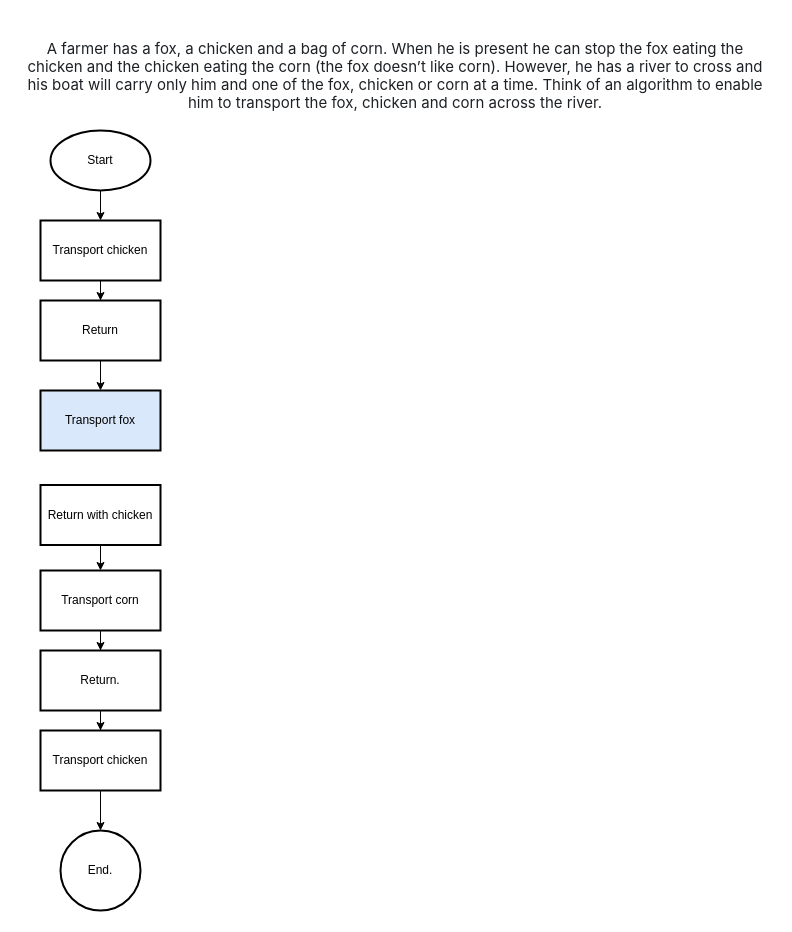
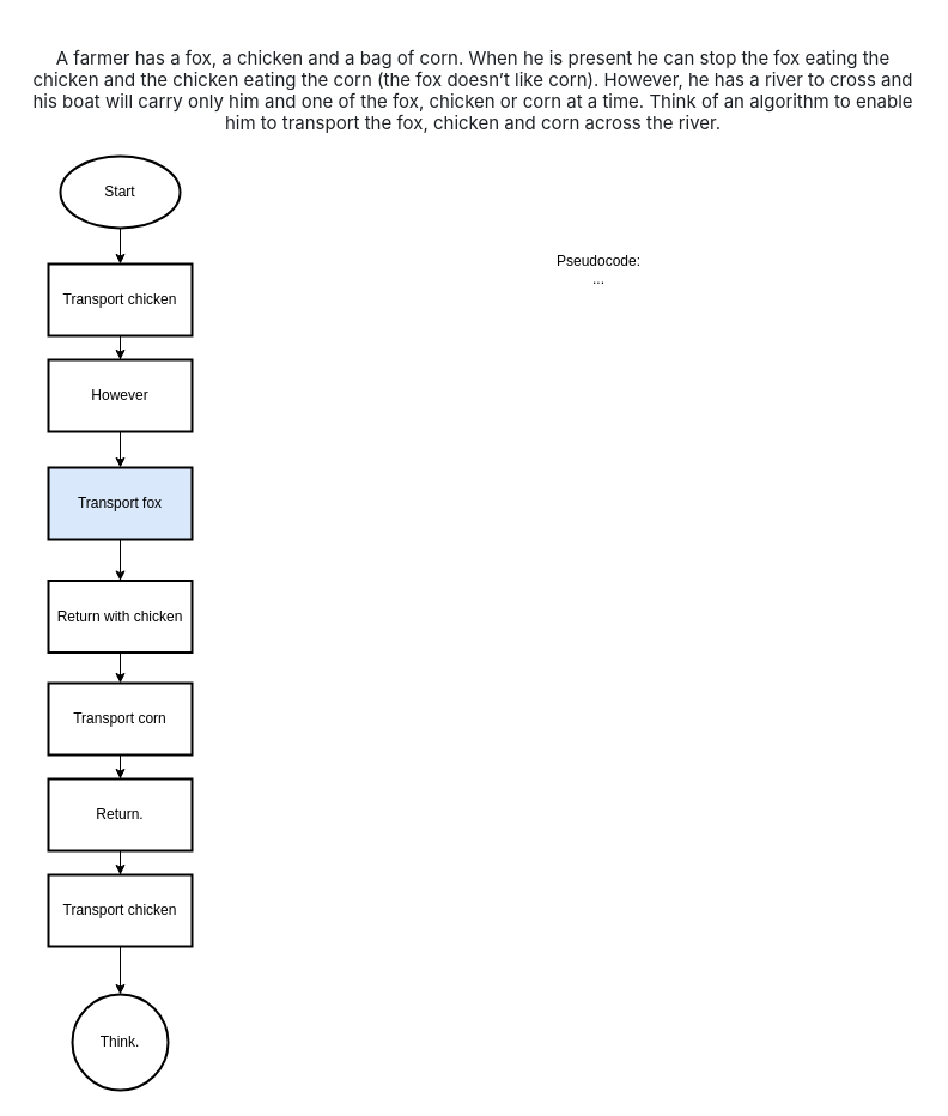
  <mxCell id="0" />
  <mxCell id="1" parent="0" />
  <mxCell id="2" value="&lt;span style=&quot;color: rgb(29, 33, 37); font-family: -apple-system, BlinkMacSystemFont, &amp;quot;Segoe UI&amp;quot;, Roboto, &amp;quot;Helvetica Neue&amp;quot;, Arial, &amp;quot;Noto Sans&amp;quot;, &amp;quot;Liberation Sans&amp;quot;, sans-serif, &amp;quot;Apple Color Emoji&amp;quot;, &amp;quot;Segoe UI Emoji&amp;quot;, &amp;quot;Segoe UI Symbol&amp;quot;, &amp;quot;Noto Color Emoji&amp;quot;; font-size: 15px; text-align: left; background-color: rgb(255, 255, 255);&quot;&gt;A farmer has a fox, a chicken and a bag of corn. When he is present he can stop the fox eating the chicken and the chicken eating the corn (the fox doesn’t like corn). However, he has a river to cross and his boat will carry only him and one of the fox, chicken or corn at a time. Think of an algorithm to enable him to transport the fox, chicken and corn across the river.&lt;/span&gt;" style="text;html=1;align=center;verticalAlign=middle;whiteSpace=wrap;rounded=0;" vertex="1" parent="1"><mxGeometry x="20" y="20" width="750" height="110" as="geometry" /></mxCell>
  <mxCell id="3" value="" style="edgeStyle=orthogonalEdgeStyle;rounded=0;orthogonalLoop=1;jettySize=auto;html=1;" edge="1" parent="1" source="4" target="6"><mxGeometry relative="1" as="geometry" /></mxCell>
  <mxCell id="4" value="Start" style="strokeWidth=2;html=1;shape=mxgraph.flowchart.start_1;whiteSpace=wrap;" vertex="1" parent="1"><mxGeometry x="50" y="130" width="100" height="60" as="geometry" /></mxCell>
  <mxCell id="5" value="" style="edgeStyle=orthogonalEdgeStyle;rounded=0;orthogonalLoop=1;jettySize=auto;html=1;" edge="1" parent="1" source="6" target="8"><mxGeometry relative="1" as="geometry" /></mxCell>
  <mxCell id="6" value="Transport chicken" style="whiteSpace=wrap;html=1;strokeWidth=2;" vertex="1" parent="1"><mxGeometry x="40" y="220" width="120" height="60" as="geometry" /></mxCell>
  <mxCell id="7" value="" style="edgeStyle=orthogonalEdgeStyle;rounded=0;orthogonalLoop=1;jettySize=auto;html=1;" edge="1" parent="1" source="8" target="10"><mxGeometry relative="1" as="geometry" /></mxCell>
- <mxCell id="8" value="Return" style="whiteSpace=wrap;html=1;strokeWidth=2;" vertex="1" parent="1"><mxGeometry x="40" y="300" width="120" height="60" as="geometry" /></mxCell>
+ <mxCell id="8" value="However" style="whiteSpace=wrap;html=1;strokeWidth=2;" vertex="1" parent="1"><mxGeometry x="40" y="300" width="120" height="60" as="geometry" /></mxCell>
+ <mxCell id="9" value="" style="edgeStyle=orthogonalEdgeStyle;rounded=0;orthogonalLoop=1;jettySize=auto;html=1;" edge="1" parent="1" source="10" target="12"><mxGeometry relative="1" as="geometry" /></mxCell>
  <mxCell id="10" value="Transport fox" style="whiteSpace=wrap;html=1;strokeWidth=2;fillColor=#dae8fc;" vertex="1" parent="1"><mxGeometry x="40" y="390" width="120" height="60" as="geometry" /></mxCell>
  <mxCell id="11" value="" style="edgeStyle=orthogonalEdgeStyle;rounded=0;orthogonalLoop=1;jettySize=auto;html=1;" edge="1" parent="1" source="12" target="14"><mxGeometry relative="1" as="geometry" /></mxCell>
  <mxCell id="12" value="Return with chicken" style="whiteSpace=wrap;html=1;strokeWidth=2;" vertex="1" parent="1"><mxGeometry x="40" y="484.5" width="120" height="60" as="geometry" /></mxCell>
  <mxCell id="13" value="" style="edgeStyle=orthogonalEdgeStyle;rounded=0;orthogonalLoop=1;jettySize=auto;html=1;" edge="1" parent="1" source="14" target="16"><mxGeometry relative="1" as="geometry" /></mxCell>
  <mxCell id="14" value="Transport corn" style="whiteSpace=wrap;html=1;strokeWidth=2;" vertex="1" parent="1"><mxGeometry x="40" y="570" width="120" height="60" as="geometry" /></mxCell>
  <mxCell id="15" value="" style="edgeStyle=orthogonalEdgeStyle;rounded=0;orthogonalLoop=1;jettySize=auto;html=1;" edge="1" parent="1" source="16" target="18"><mxGeometry relative="1" as="geometry" /></mxCell>
  <mxCell id="16" value="Return." style="whiteSpace=wrap;html=1;strokeWidth=2;" vertex="1" parent="1"><mxGeometry x="40" y="650" width="120" height="60" as="geometry" /></mxCell>
  <mxCell id="17" value="" style="edgeStyle=orthogonalEdgeStyle;rounded=0;orthogonalLoop=1;jettySize=auto;html=1;" edge="1" parent="1" source="18" target="19"><mxGeometry relative="1" as="geometry" /></mxCell>
  <mxCell id="18" value="Transport chicken" style="whiteSpace=wrap;html=1;strokeWidth=2;" vertex="1" parent="1"><mxGeometry x="40" y="730" width="120" height="60" as="geometry" /></mxCell>
- <mxCell id="19" value="End." style="ellipse;whiteSpace=wrap;html=1;strokeWidth=2;" vertex="1" parent="1"><mxGeometry x="60" y="830" width="80" height="80" as="geometry" /></mxCell>
+ <mxCell id="19" value="Think." style="ellipse;whiteSpace=wrap;html=1;strokeWidth=2;" vertex="1" parent="1"><mxGeometry x="60" y="830" width="80" height="80" as="geometry" /></mxCell>
+ <mxCell id="20" value="Pseudocode:&lt;div&gt;...&lt;/div&gt;" style="text;html=1;align=center;verticalAlign=middle;whiteSpace=wrap;rounded=0;" vertex="1" parent="1"><mxGeometry x="470" y="210" width="60" height="30" as="geometry" /></mxCell>
